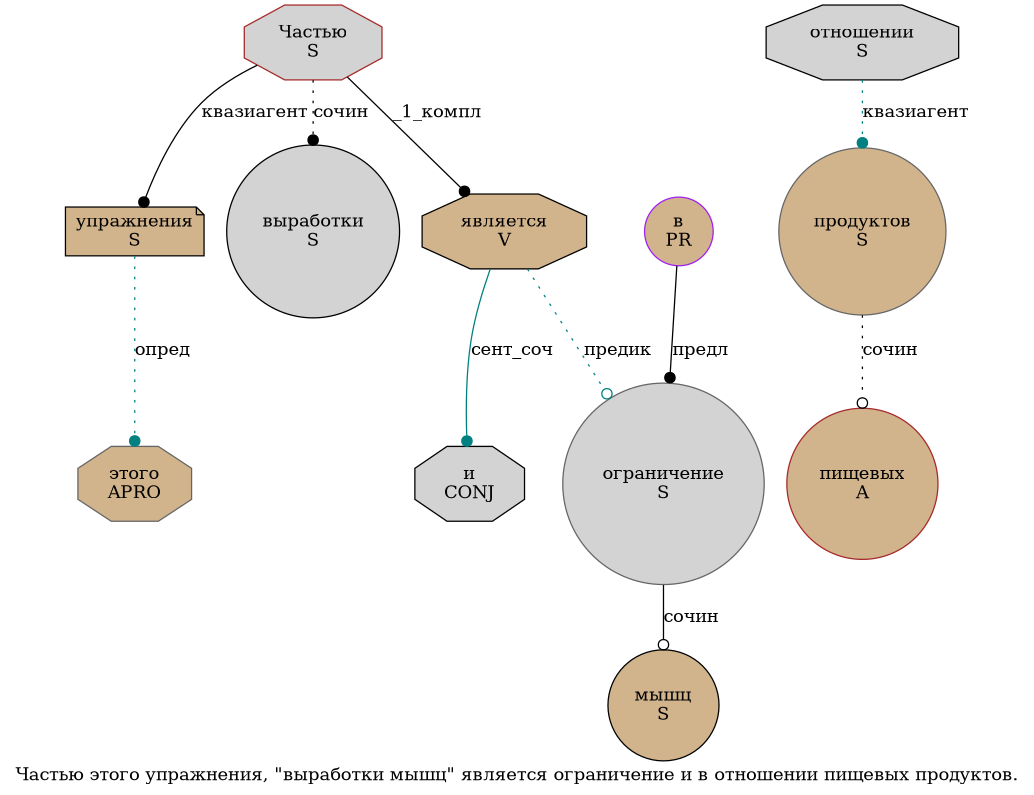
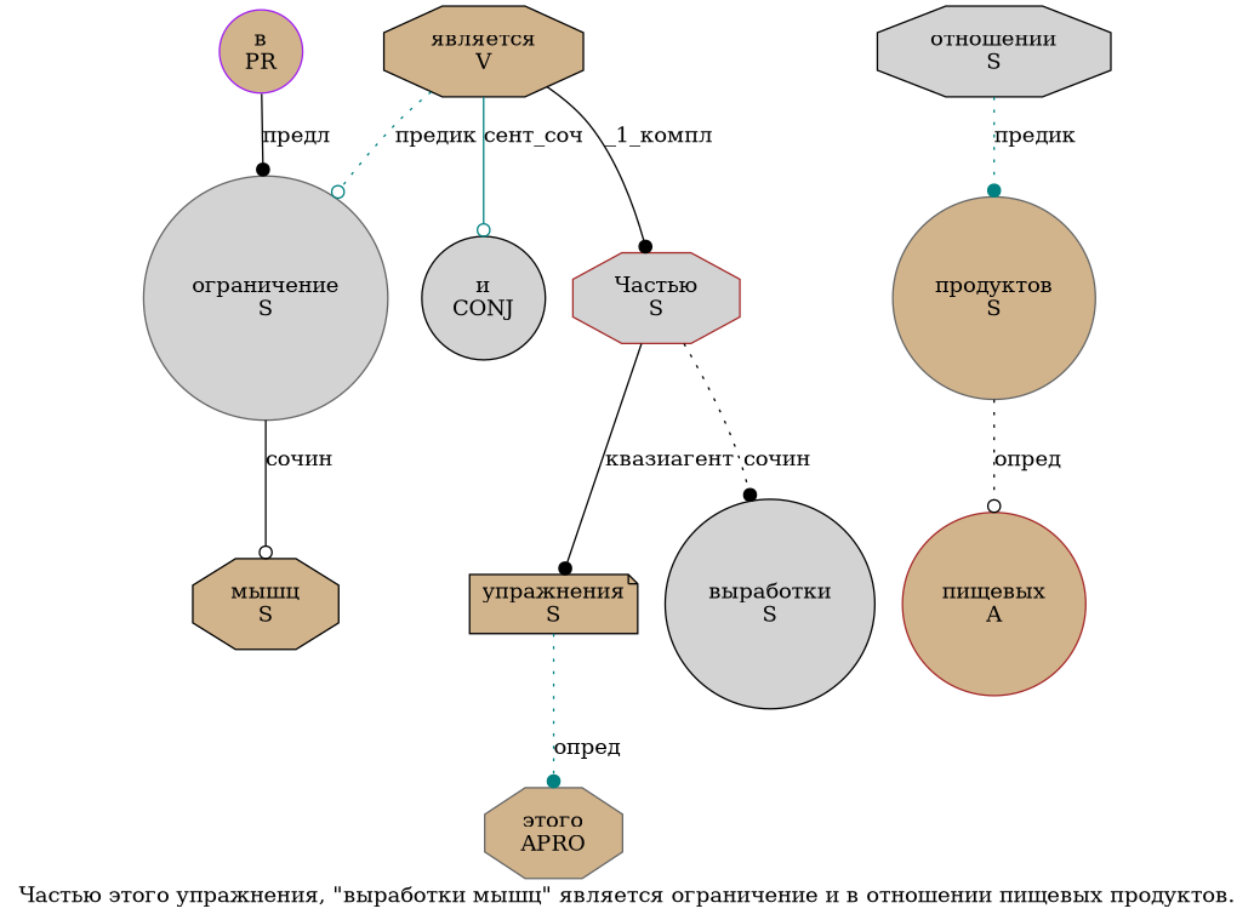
  digraph {
    label="Частью этого упражнения, \"выработки мышц\" является ограничение и в отношении пищевых продуктов."
    node [color=black fillcolor=tan penwidth=1 shape=circle style=filled]
    edge [arrowhead=dot color=black style=solid]
    n1 [color=brown fillcolor=lightgrey label="Частью\nS" shape=octagon]
    n2 [label="упражнения\nS" shape=note]
    n3 [fillcolor=lightgrey label="выработки\nS"]
    n4 [color=gray40 label="этого\nAPRO" shape=octagon]
-   n5 [label="мышц\nS"]
+   n5 [label="мышц\nS" shape=octagon]
    n6 [label="является\nV" shape=octagon]
    n7 [color=gray40 fillcolor=lightgrey label="ограничение\nS"]
-   n8 [fillcolor=lightgrey label="и\nCONJ" shape=octagon]
+   n8 [fillcolor=lightgrey label="и\nCONJ"]
    n9 [color=purple label="в\nPR"]
    n10 [fillcolor=lightgrey label="отношении\nS" shape=octagon]
    n11 [color=gray40 label="продуктов\nS"]
    n12 [color=brown label="пищевых\nA"]
    n1 -> n2 [label="квазиагент"]
    n1 -> n3 [label="сочин" style=dotted]
    n2 -> n4 [color=teal label="опред" style=dotted]
-   n1 -> n6 [label="_1_компл"]
+   n6 -> n1 [label="_1_компл"]
    n6 -> n7 [arrowhead=odot color=teal label="предик" style=dotted]
-   n6 -> n8 [color=teal label="сент_соч"]
+   n6 -> n8 [arrowhead=odot color=teal label="сент_соч"]
    n7 -> n5 [arrowhead=odot label="сочин"]
    n9 -> n7 [label="предл"]
-   n10 -> n11 [color=teal label="квазиагент" style=dotted]
-   n11 -> n12 [arrowhead=odot label="сочин" style=dotted]
+   n10 -> n11 [color=teal label="предик" style=dotted]
+   n11 -> n12 [arrowhead=odot label="опред" style=dotted]
  }
